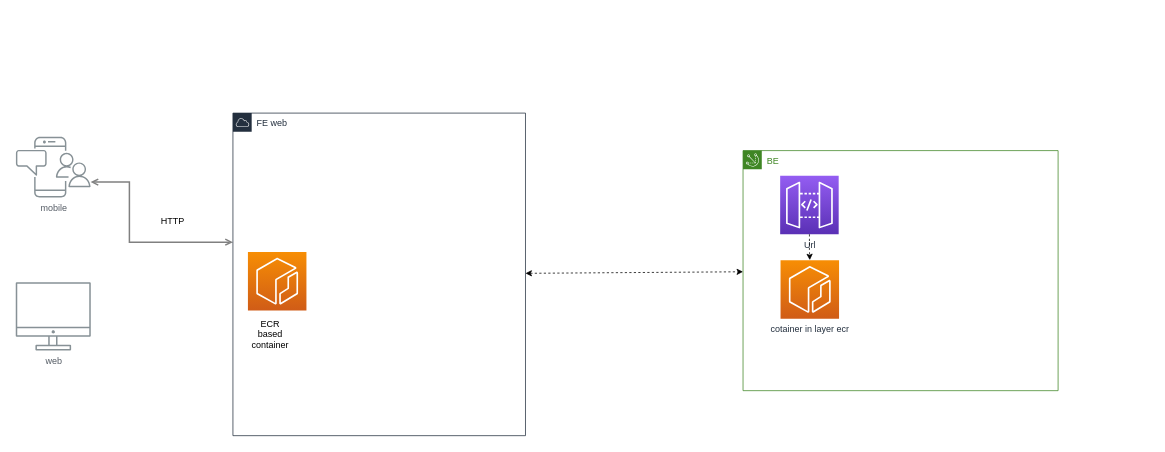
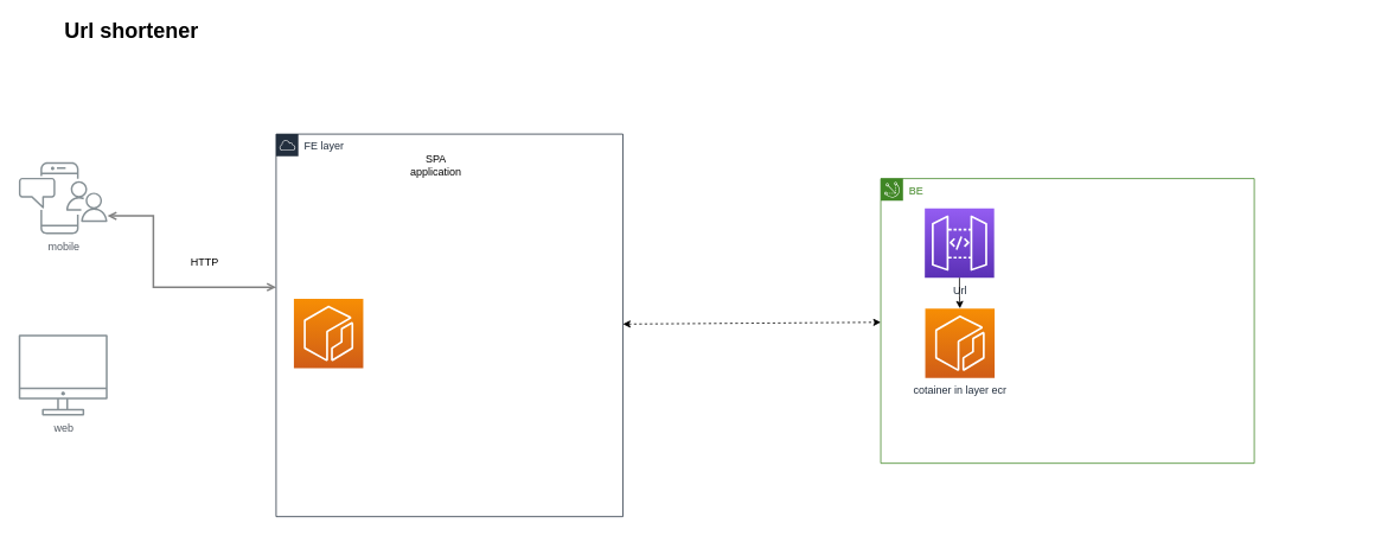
  <mxCell id="0" />
  <mxCell id="1" parent="0" />
  <mxCell id="2" style="edgeStyle=orthogonalEdgeStyle;rounded=0;orthogonalLoop=1;jettySize=auto;html=1;startArrow=open;startFill=0;endArrow=open;endFill=0;strokeWidth=2;strokeColor=#808080;" parent="1" source="4" edge="1"><mxGeometry relative="1" as="geometry"><Array as="points"><mxPoint x="172" y="242" /><mxPoint x="172" y="322" /></Array><mxPoint x="310" y="322" as="targetPoint" /></mxGeometry></mxCell>
  <mxCell id="3" value="web" style="outlineConnect=0;gradientColor=none;fontColor=#545B64;strokeColor=none;fillColor=#879196;dashed=0;verticalLabelPosition=bottom;verticalAlign=top;align=center;html=1;fontSize=12;fontStyle=0;aspect=fixed;shape=mxgraph.aws4.illustration_desktop;pointerEvents=1;labelBackgroundColor=#ffffff;" parent="1" vertex="1"><mxGeometry x="20.5" y="375.5" width="100" height="91" as="geometry" /></mxCell>
  <mxCell id="4" value="mobile" style="outlineConnect=0;gradientColor=none;fontColor=#545B64;strokeColor=none;fillColor=#879196;dashed=0;verticalLabelPosition=bottom;verticalAlign=top;align=center;html=1;fontSize=12;fontStyle=0;aspect=fixed;shape=mxgraph.aws4.illustration_notification;pointerEvents=1;labelBackgroundColor=#ffffff;" parent="1" vertex="1"><mxGeometry x="20.5" y="181.5" width="100" height="81" as="geometry" /></mxCell>
+ <mxCell id="5" value="&lt;h1&gt;Url shortener&amp;nbsp;&lt;/h1&gt;" style="text;strokeColor=none;align=center;fillColor=none;html=1;verticalAlign=middle;whiteSpace=wrap;rounded=0;" vertex="1" parent="1"><mxGeometry x="60.5" y="20" width="179.5" height="30" as="geometry" /></mxCell>
  <mxCell id="6" value="BE" style="points=[[0,0],[0.25,0],[0.5,0],[0.75,0],[1,0],[1,0.25],[1,0.5],[1,0.75],[1,1],[0.75,1],[0.5,1],[0.25,1],[0,1],[0,0.75],[0,0.5],[0,0.25]];outlineConnect=0;gradientColor=none;html=1;whiteSpace=wrap;fontSize=12;fontStyle=0;container=1;pointerEvents=0;collapsible=0;recursiveResize=0;shape=mxgraph.aws4.group;grIcon=mxgraph.aws4.group_iot_greengrass;strokeColor=#3F8624;fillColor=none;verticalAlign=top;align=left;spacingLeft=30;fontColor=#3F8624;dashed=0;" vertex="1" parent="1"><mxGeometry x="990" y="200" width="420" height="320" as="geometry" /></mxCell>
  <mxCell id="7" value="Url" style="outlineConnect=0;fontColor=#232F3E;gradientColor=#945DF2;gradientDirection=north;fillColor=#5A30B5;strokeColor=#ffffff;dashed=0;verticalLabelPosition=bottom;verticalAlign=top;align=center;html=1;fontSize=12;fontStyle=0;aspect=fixed;shape=mxgraph.aws4.resourceIcon;resIcon=mxgraph.aws4.api_gateway;labelBackgroundColor=#ffffff;" parent="6" vertex="1"><mxGeometry x="49.5" y="33.5" width="78" height="78" as="geometry" /></mxCell>
  <mxCell id="8" value="" style="group" vertex="1" connectable="0" parent="6"><mxGeometry x="30" y="16" width="510.5" height="350" as="geometry" /></mxCell>
  <mxCell id="9" value="cotainer in layer ecr" style="sketch=0;points=[[0,0,0],[0.25,0,0],[0.5,0,0],[0.75,0,0],[1,0,0],[0,1,0],[0.25,1,0],[0.5,1,0],[0.75,1,0],[1,1,0],[0,0.25,0],[0,0.5,0],[0,0.75,0],[1,0.25,0],[1,0.5,0],[1,0.75,0]];outlineConnect=0;fontColor=#232F3E;gradientColor=#F78E04;gradientDirection=north;fillColor=#D05C17;strokeColor=#ffffff;dashed=0;verticalLabelPosition=bottom;verticalAlign=top;align=center;html=1;fontSize=12;fontStyle=0;aspect=fixed;shape=mxgraph.aws4.resourceIcon;resIcon=mxgraph.aws4.ecr;" vertex="1" parent="8"><mxGeometry x="20" y="130" width="78" height="78" as="geometry" /></mxCell>
- <mxCell id="10" value="" style="edgeStyle=orthogonalEdgeStyle;rounded=0;orthogonalLoop=1;jettySize=auto;html=1;dashed=1;" edge="1" parent="6" source="7" target="9"><mxGeometry relative="1" as="geometry" /></mxCell>
- <mxCell id="11" value="FE web" style="points=[[0,0],[0.25,0],[0.5,0],[0.75,0],[1,0],[1,0.25],[1,0.5],[1,0.75],[1,1],[0.75,1],[0.5,1],[0.25,1],[0,1],[0,0.75],[0,0.5],[0,0.25]];outlineConnect=0;gradientColor=none;html=1;whiteSpace=wrap;fontSize=12;fontStyle=0;container=1;pointerEvents=0;collapsible=0;recursiveResize=0;shape=mxgraph.aws4.group;grIcon=mxgraph.aws4.group_aws_cloud;strokeColor=#232F3E;fillColor=none;verticalAlign=top;align=left;spacingLeft=30;fontColor=#232F3E;dashed=0;" vertex="1" parent="1"><mxGeometry x="310" y="150" width="390" height="430" as="geometry" /></mxCell>
+ <mxCell id="10" value="" style="edgeStyle=orthogonalEdgeStyle;rounded=0;orthogonalLoop=1;jettySize=auto;html=1;" edge="1" parent="6" source="7" target="9"><mxGeometry relative="1" as="geometry" /></mxCell>
+ <mxCell id="11" value="FE layer" style="points=[[0,0],[0.25,0],[0.5,0],[0.75,0],[1,0],[1,0.25],[1,0.5],[1,0.75],[1,1],[0.75,1],[0.5,1],[0.25,1],[0,1],[0,0.75],[0,0.5],[0,0.25]];outlineConnect=0;gradientColor=none;html=1;whiteSpace=wrap;fontSize=12;fontStyle=0;container=1;pointerEvents=0;collapsible=0;recursiveResize=0;shape=mxgraph.aws4.group;grIcon=mxgraph.aws4.group_aws_cloud;strokeColor=#232F3E;fillColor=none;verticalAlign=top;align=left;spacingLeft=30;fontColor=#232F3E;dashed=0;" vertex="1" parent="1"><mxGeometry x="310" y="150" width="390" height="430" as="geometry" /></mxCell>
+ <mxCell id="12" value="SPA application" style="text;strokeColor=none;align=center;fillColor=none;html=1;verticalAlign=middle;whiteSpace=wrap;rounded=0;" vertex="1" parent="11"><mxGeometry x="150" y="20" width="60" height="30" as="geometry" /></mxCell>
  <mxCell id="13" value="" style="sketch=0;points=[[0,0,0],[0.25,0,0],[0.5,0,0],[0.75,0,0],[1,0,0],[0,1,0],[0.25,1,0],[0.5,1,0],[0.75,1,0],[1,1,0],[0,0.25,0],[0,0.5,0],[0,0.75,0],[1,0.25,0],[1,0.5,0],[1,0.75,0]];outlineConnect=0;fontColor=#232F3E;gradientColor=#F78E04;gradientDirection=north;fillColor=#D05C17;strokeColor=#ffffff;dashed=0;verticalLabelPosition=bottom;verticalAlign=top;align=center;html=1;fontSize=12;fontStyle=0;aspect=fixed;shape=mxgraph.aws4.resourceIcon;resIcon=mxgraph.aws4.ecr;" vertex="1" parent="11"><mxGeometry x="20" y="185" width="78" height="78" as="geometry" /></mxCell>
- <mxCell id="14" value="ECR based container" style="text;strokeColor=none;align=center;fillColor=none;html=1;verticalAlign=middle;whiteSpace=wrap;rounded=0;" vertex="1" parent="11"><mxGeometry x="20" y="280" width="60" height="30" as="geometry" /></mxCell>
  <mxCell id="15" value="" style="endArrow=classic;startArrow=classic;html=1;rounded=0;dashed=1;" edge="1" parent="1" source="11" target="6"><mxGeometry width="50" height="50" relative="1" as="geometry"><mxPoint x="480" y="570" as="sourcePoint" /><mxPoint x="530" y="520" as="targetPoint" /></mxGeometry></mxCell>
  <mxCell id="16" value="HTTP" style="text;strokeColor=none;align=center;fillColor=none;html=1;verticalAlign=middle;whiteSpace=wrap;rounded=0;" vertex="1" parent="1"><mxGeometry x="200" y="280" width="60" height="30" as="geometry" /></mxCell>
